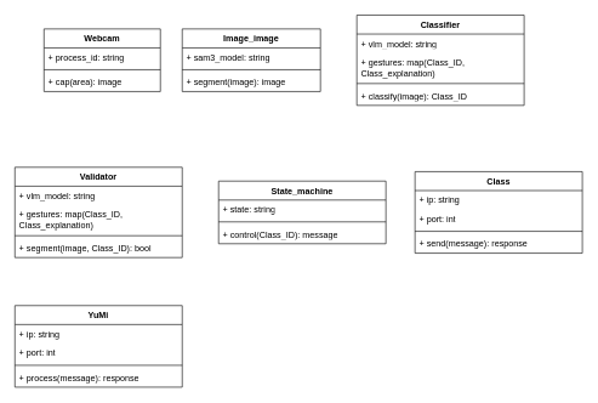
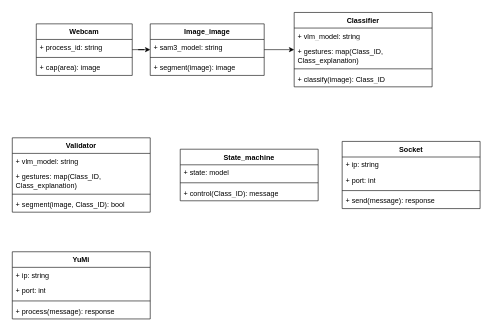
  <mxCell id="0" />
  <mxCell id="1" parent="0" />
+ <mxCell id="2" style="edgeStyle=orthogonalEdgeStyle;rounded=0;orthogonalLoop=1;jettySize=auto;html=1;" parent="1" source="3" target="8" edge="1"><mxGeometry relative="1" as="geometry" /></mxCell>
  <mxCell id="3" value="Webcam" style="swimlane;fontStyle=1;align=center;verticalAlign=top;childLayout=stackLayout;horizontal=1;startSize=26;horizontalStack=0;resizeParent=1;resizeParentMax=0;resizeLast=0;collapsible=1;marginBottom=0;whiteSpace=wrap;html=1;" parent="1" vertex="1"><mxGeometry x="60" y="39" width="160" height="86" as="geometry" /></mxCell>
  <mxCell id="4" value="+ process_id: string" style="text;strokeColor=none;fillColor=none;align=left;verticalAlign=top;spacingLeft=4;spacingRight=4;overflow=hidden;rotatable=0;points=[[0,0.5],[1,0.5]];portConstraint=eastwest;whiteSpace=wrap;html=1;" parent="3" vertex="1"><mxGeometry y="26" width="160" height="26" as="geometry" /></mxCell>
  <mxCell id="5" value="" style="line;strokeWidth=1;fillColor=none;align=left;verticalAlign=middle;spacingTop=-1;spacingLeft=3;spacingRight=3;rotatable=0;labelPosition=right;points=[];portConstraint=eastwest;strokeColor=inherit;" parent="3" vertex="1"><mxGeometry y="52" width="160" height="8" as="geometry" /></mxCell>
  <mxCell id="6" value="+ cap(area): image" style="text;strokeColor=none;fillColor=none;align=left;verticalAlign=top;spacingLeft=4;spacingRight=4;overflow=hidden;rotatable=0;points=[[0,0.5],[1,0.5]];portConstraint=eastwest;whiteSpace=wrap;html=1;" parent="3" vertex="1"><mxGeometry y="60" width="160" height="26" as="geometry" /></mxCell>
+ <mxCell id="7" value="" style="edgeStyle=orthogonalEdgeStyle;rounded=0;orthogonalLoop=1;jettySize=auto;html=1;" parent="1" source="8" target="12" edge="1"><mxGeometry relative="1" as="geometry" /></mxCell>
  <mxCell id="8" value="Image_image" style="swimlane;fontStyle=1;align=center;verticalAlign=top;childLayout=stackLayout;horizontal=1;startSize=26;horizontalStack=0;resizeParent=1;resizeParentMax=0;resizeLast=0;collapsible=1;marginBottom=0;whiteSpace=wrap;html=1;" parent="1" vertex="1"><mxGeometry x="250" y="39" width="190" height="86" as="geometry" /></mxCell>
  <mxCell id="9" value="+ sam3_model: string" style="text;strokeColor=none;fillColor=none;align=left;verticalAlign=top;spacingLeft=4;spacingRight=4;overflow=hidden;rotatable=0;points=[[0,0.5],[1,0.5]];portConstraint=eastwest;whiteSpace=wrap;html=1;" parent="8" vertex="1"><mxGeometry y="26" width="190" height="26" as="geometry" /></mxCell>
  <mxCell id="10" value="" style="line;strokeWidth=1;fillColor=none;align=left;verticalAlign=middle;spacingTop=-1;spacingLeft=3;spacingRight=3;rotatable=0;labelPosition=right;points=[];portConstraint=eastwest;strokeColor=inherit;" parent="8" vertex="1"><mxGeometry y="52" width="190" height="8" as="geometry" /></mxCell>
  <mxCell id="11" value="+ segment(image): image" style="text;strokeColor=none;fillColor=none;align=left;verticalAlign=top;spacingLeft=4;spacingRight=4;overflow=hidden;rotatable=0;points=[[0,0.5],[1,0.5]];portConstraint=eastwest;whiteSpace=wrap;html=1;" parent="8" vertex="1"><mxGeometry y="60" width="190" height="26" as="geometry" /></mxCell>
  <mxCell id="12" value="Classifier" style="swimlane;fontStyle=1;align=center;verticalAlign=top;childLayout=stackLayout;horizontal=1;startSize=26;horizontalStack=0;resizeParent=1;resizeParentMax=0;resizeLast=0;collapsible=1;marginBottom=0;whiteSpace=wrap;html=1;" parent="1" vertex="1"><mxGeometry x="490" y="20" width="230" height="124" as="geometry" /></mxCell>
  <mxCell id="13" value="+ vlm&lt;span style=&quot;background-color: transparent; color: light-dark(rgb(0, 0, 0), rgb(255, 255, 255));&quot;&gt;_model: string&lt;/span&gt;" style="text;strokeColor=none;fillColor=none;align=left;verticalAlign=top;spacingLeft=4;spacingRight=4;overflow=hidden;rotatable=0;points=[[0,0.5],[1,0.5]];portConstraint=eastwest;whiteSpace=wrap;html=1;" parent="12" vertex="1"><mxGeometry y="26" width="230" height="26" as="geometry" /></mxCell>
  <mxCell id="14" value="+ gestures: map(Class_ID, Class_explanation)" style="text;strokeColor=none;fillColor=none;align=left;verticalAlign=top;spacingLeft=4;spacingRight=4;overflow=hidden;rotatable=0;points=[[0,0.5],[1,0.5]];portConstraint=eastwest;whiteSpace=wrap;html=1;" parent="12" vertex="1"><mxGeometry y="52" width="230" height="38" as="geometry" /></mxCell>
  <mxCell id="15" value="" style="line;strokeWidth=1;fillColor=none;align=left;verticalAlign=middle;spacingTop=-1;spacingLeft=3;spacingRight=3;rotatable=0;labelPosition=right;points=[];portConstraint=eastwest;strokeColor=inherit;" parent="12" vertex="1"><mxGeometry y="90" width="230" height="8" as="geometry" /></mxCell>
  <mxCell id="16" value="+ classify(image): Class_ID" style="text;strokeColor=none;fillColor=none;align=left;verticalAlign=top;spacingLeft=4;spacingRight=4;overflow=hidden;rotatable=0;points=[[0,0.5],[1,0.5]];portConstraint=eastwest;whiteSpace=wrap;html=1;" parent="12" vertex="1"><mxGeometry y="98" width="230" height="26" as="geometry" /></mxCell>
  <mxCell id="17" value="Validator" style="swimlane;fontStyle=1;align=center;verticalAlign=top;childLayout=stackLayout;horizontal=1;startSize=26;horizontalStack=0;resizeParent=1;resizeParentMax=0;resizeLast=0;collapsible=1;marginBottom=0;whiteSpace=wrap;html=1;" parent="1" vertex="1"><mxGeometry x="20" y="229" width="230" height="124" as="geometry" /></mxCell>
  <mxCell id="18" value="+ vlm&lt;span style=&quot;background-color: transparent; color: light-dark(rgb(0, 0, 0), rgb(255, 255, 255));&quot;&gt;_model: string&lt;/span&gt;" style="text;strokeColor=none;fillColor=none;align=left;verticalAlign=top;spacingLeft=4;spacingRight=4;overflow=hidden;rotatable=0;points=[[0,0.5],[1,0.5]];portConstraint=eastwest;whiteSpace=wrap;html=1;" parent="17" vertex="1"><mxGeometry y="26" width="230" height="26" as="geometry" /></mxCell>
  <mxCell id="19" value="+ gestures: map(Class_ID, Class_explanation)" style="text;strokeColor=none;fillColor=none;align=left;verticalAlign=top;spacingLeft=4;spacingRight=4;overflow=hidden;rotatable=0;points=[[0,0.5],[1,0.5]];portConstraint=eastwest;whiteSpace=wrap;html=1;" parent="17" vertex="1"><mxGeometry y="52" width="230" height="38" as="geometry" /></mxCell>
  <mxCell id="20" value="" style="line;strokeWidth=1;fillColor=none;align=left;verticalAlign=middle;spacingTop=-1;spacingLeft=3;spacingRight=3;rotatable=0;labelPosition=right;points=[];portConstraint=eastwest;strokeColor=inherit;" parent="17" vertex="1"><mxGeometry y="90" width="230" height="8" as="geometry" /></mxCell>
  <mxCell id="21" value="+ segment(image, Class_ID): bool" style="text;strokeColor=none;fillColor=none;align=left;verticalAlign=top;spacingLeft=4;spacingRight=4;overflow=hidden;rotatable=0;points=[[0,0.5],[1,0.5]];portConstraint=eastwest;whiteSpace=wrap;html=1;" parent="17" vertex="1"><mxGeometry y="98" width="230" height="26" as="geometry" /></mxCell>
  <mxCell id="22" value="State_machine" style="swimlane;fontStyle=1;align=center;verticalAlign=top;childLayout=stackLayout;horizontal=1;startSize=26;horizontalStack=0;resizeParent=1;resizeParentMax=0;resizeLast=0;collapsible=1;marginBottom=0;whiteSpace=wrap;html=1;" parent="1" vertex="1"><mxGeometry x="300" y="248" width="230" height="86" as="geometry" /></mxCell>
- <mxCell id="23" value="+ state: string" style="text;strokeColor=none;fillColor=none;align=left;verticalAlign=top;spacingLeft=4;spacingRight=4;overflow=hidden;rotatable=0;points=[[0,0.5],[1,0.5]];portConstraint=eastwest;whiteSpace=wrap;html=1;" parent="22" vertex="1"><mxGeometry y="26" width="230" height="26" as="geometry" /></mxCell>
+ <mxCell id="23" value="+ state: model" style="text;strokeColor=none;fillColor=none;align=left;verticalAlign=top;spacingLeft=4;spacingRight=4;overflow=hidden;rotatable=0;points=[[0,0.5],[1,0.5]];portConstraint=eastwest;whiteSpace=wrap;html=1;" parent="22" vertex="1"><mxGeometry y="26" width="230" height="26" as="geometry" /></mxCell>
  <mxCell id="24" value="" style="line;strokeWidth=1;fillColor=none;align=left;verticalAlign=middle;spacingTop=-1;spacingLeft=3;spacingRight=3;rotatable=0;labelPosition=right;points=[];portConstraint=eastwest;strokeColor=inherit;" parent="22" vertex="1"><mxGeometry y="52" width="230" height="8" as="geometry" /></mxCell>
  <mxCell id="25" value="+ control(Class_ID): message" style="text;strokeColor=none;fillColor=none;align=left;verticalAlign=top;spacingLeft=4;spacingRight=4;overflow=hidden;rotatable=0;points=[[0,0.5],[1,0.5]];portConstraint=eastwest;whiteSpace=wrap;html=1;" parent="22" vertex="1"><mxGeometry y="60" width="230" height="26" as="geometry" /></mxCell>
- <mxCell id="26" value="Class" style="swimlane;fontStyle=1;align=center;verticalAlign=top;childLayout=stackLayout;horizontal=1;startSize=26;horizontalStack=0;resizeParent=1;resizeParentMax=0;resizeLast=0;collapsible=1;marginBottom=0;whiteSpace=wrap;html=1;" parent="1" vertex="1"><mxGeometry x="570" y="235" width="230" height="112" as="geometry" /></mxCell>
+ <mxCell id="26" value="Socket" style="swimlane;fontStyle=1;align=center;verticalAlign=top;childLayout=stackLayout;horizontal=1;startSize=26;horizontalStack=0;resizeParent=1;resizeParentMax=0;resizeLast=0;collapsible=1;marginBottom=0;whiteSpace=wrap;html=1;" parent="1" vertex="1"><mxGeometry x="570" y="235" width="230" height="112" as="geometry" /></mxCell>
  <mxCell id="27" value="+ ip: string" style="text;strokeColor=none;fillColor=none;align=left;verticalAlign=top;spacingLeft=4;spacingRight=4;overflow=hidden;rotatable=0;points=[[0,0.5],[1,0.5]];portConstraint=eastwest;whiteSpace=wrap;html=1;" parent="26" vertex="1"><mxGeometry y="26" width="230" height="26" as="geometry" /></mxCell>
  <mxCell id="28" value="+ port: int" style="text;strokeColor=none;fillColor=none;align=left;verticalAlign=top;spacingLeft=4;spacingRight=4;overflow=hidden;rotatable=0;points=[[0,0.5],[1,0.5]];portConstraint=eastwest;whiteSpace=wrap;html=1;" parent="26" vertex="1"><mxGeometry y="52" width="230" height="26" as="geometry" /></mxCell>
  <mxCell id="29" value="" style="line;strokeWidth=1;fillColor=none;align=left;verticalAlign=middle;spacingTop=-1;spacingLeft=3;spacingRight=3;rotatable=0;labelPosition=right;points=[];portConstraint=eastwest;strokeColor=inherit;" parent="26" vertex="1"><mxGeometry y="78" width="230" height="8" as="geometry" /></mxCell>
  <mxCell id="30" value="+ send(message): response" style="text;strokeColor=none;fillColor=none;align=left;verticalAlign=top;spacingLeft=4;spacingRight=4;overflow=hidden;rotatable=0;points=[[0,0.5],[1,0.5]];portConstraint=eastwest;whiteSpace=wrap;html=1;" parent="26" vertex="1"><mxGeometry y="86" width="230" height="26" as="geometry" /></mxCell>
  <mxCell id="31" value="YuMi" style="swimlane;fontStyle=1;align=center;verticalAlign=top;childLayout=stackLayout;horizontal=1;startSize=26;horizontalStack=0;resizeParent=1;resizeParentMax=0;resizeLast=0;collapsible=1;marginBottom=0;whiteSpace=wrap;html=1;" parent="1" vertex="1"><mxGeometry x="20" y="419" width="230" height="112" as="geometry" /></mxCell>
  <mxCell id="32" value="+ ip: string" style="text;strokeColor=none;fillColor=none;align=left;verticalAlign=top;spacingLeft=4;spacingRight=4;overflow=hidden;rotatable=0;points=[[0,0.5],[1,0.5]];portConstraint=eastwest;whiteSpace=wrap;html=1;" parent="31" vertex="1"><mxGeometry y="26" width="230" height="26" as="geometry" /></mxCell>
  <mxCell id="33" value="+ port: int" style="text;strokeColor=none;fillColor=none;align=left;verticalAlign=top;spacingLeft=4;spacingRight=4;overflow=hidden;rotatable=0;points=[[0,0.5],[1,0.5]];portConstraint=eastwest;whiteSpace=wrap;html=1;" parent="31" vertex="1"><mxGeometry y="52" width="230" height="26" as="geometry" /></mxCell>
  <mxCell id="34" value="" style="line;strokeWidth=1;fillColor=none;align=left;verticalAlign=middle;spacingTop=-1;spacingLeft=3;spacingRight=3;rotatable=0;labelPosition=right;points=[];portConstraint=eastwest;strokeColor=inherit;" parent="31" vertex="1"><mxGeometry y="78" width="230" height="8" as="geometry" /></mxCell>
  <mxCell id="35" value="+ process(message): response" style="text;strokeColor=none;fillColor=none;align=left;verticalAlign=top;spacingLeft=4;spacingRight=4;overflow=hidden;rotatable=0;points=[[0,0.5],[1,0.5]];portConstraint=eastwest;whiteSpace=wrap;html=1;" parent="31" vertex="1"><mxGeometry y="86" width="230" height="26" as="geometry" /></mxCell>
